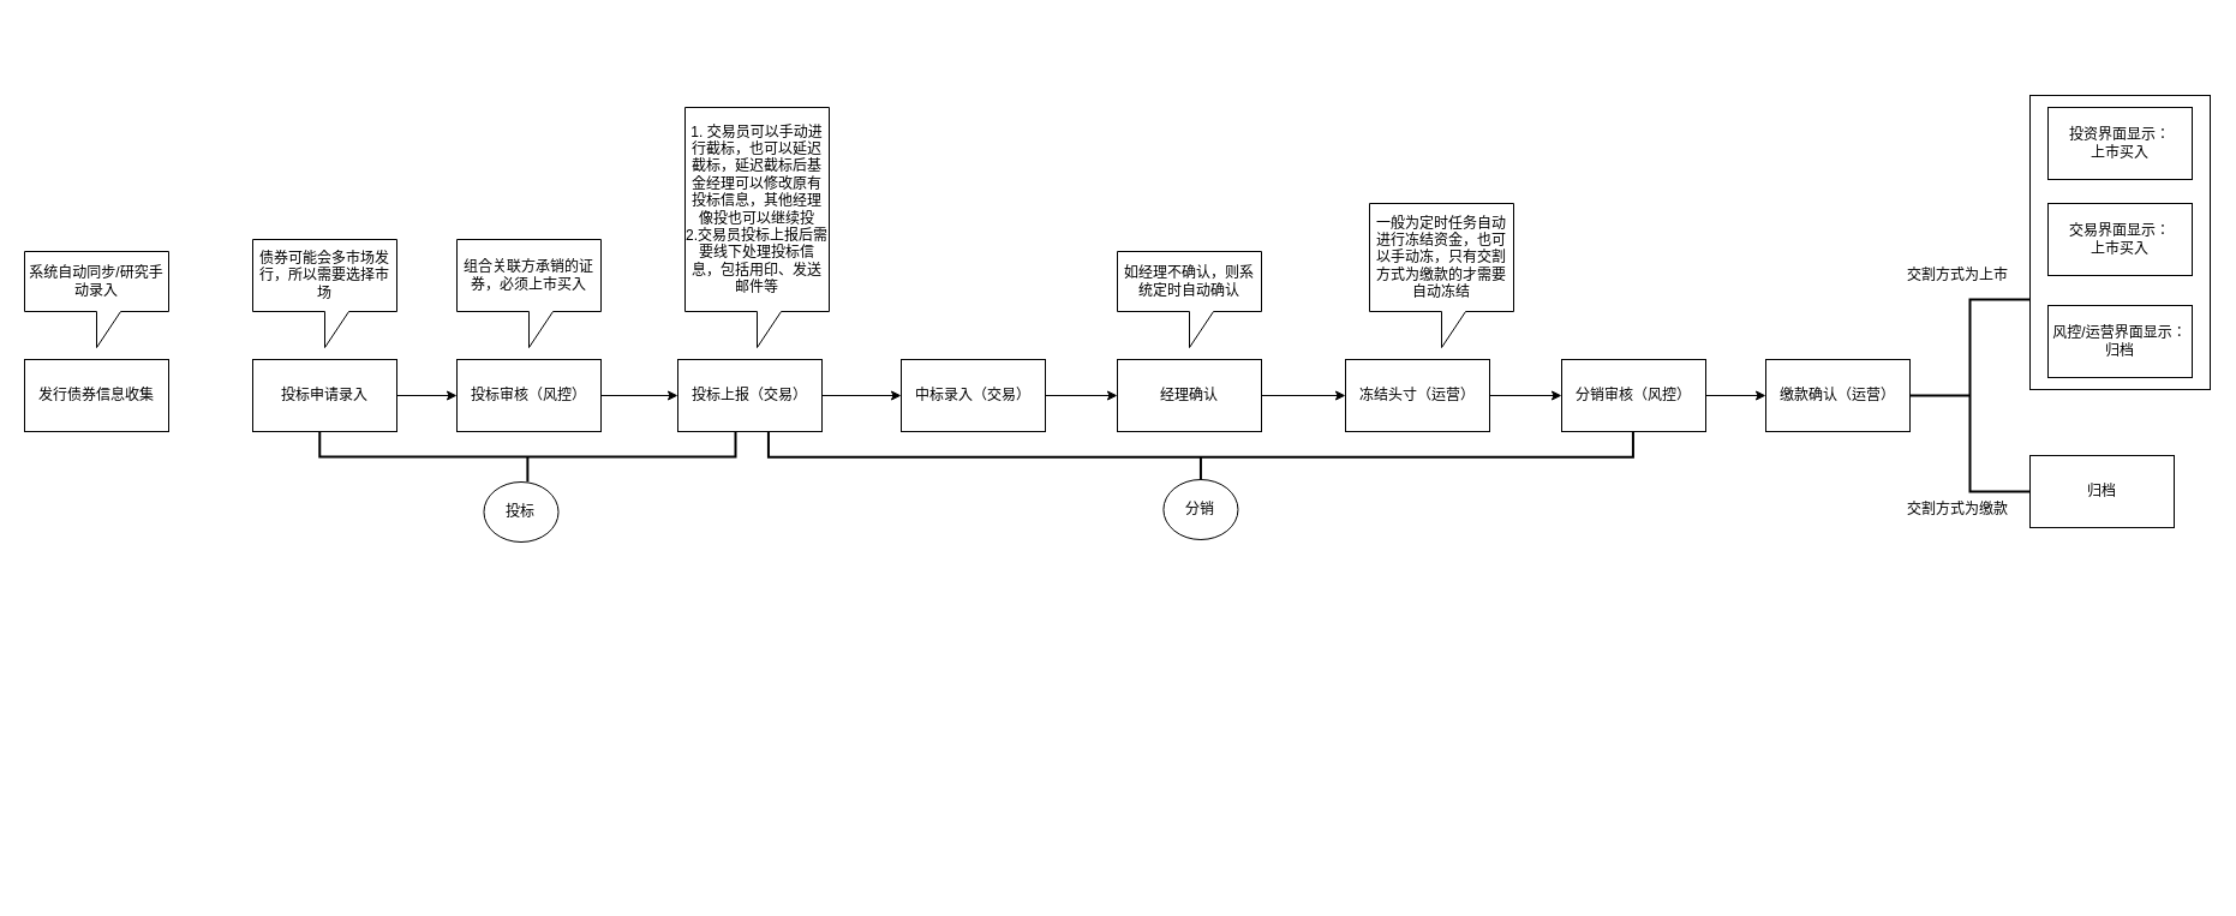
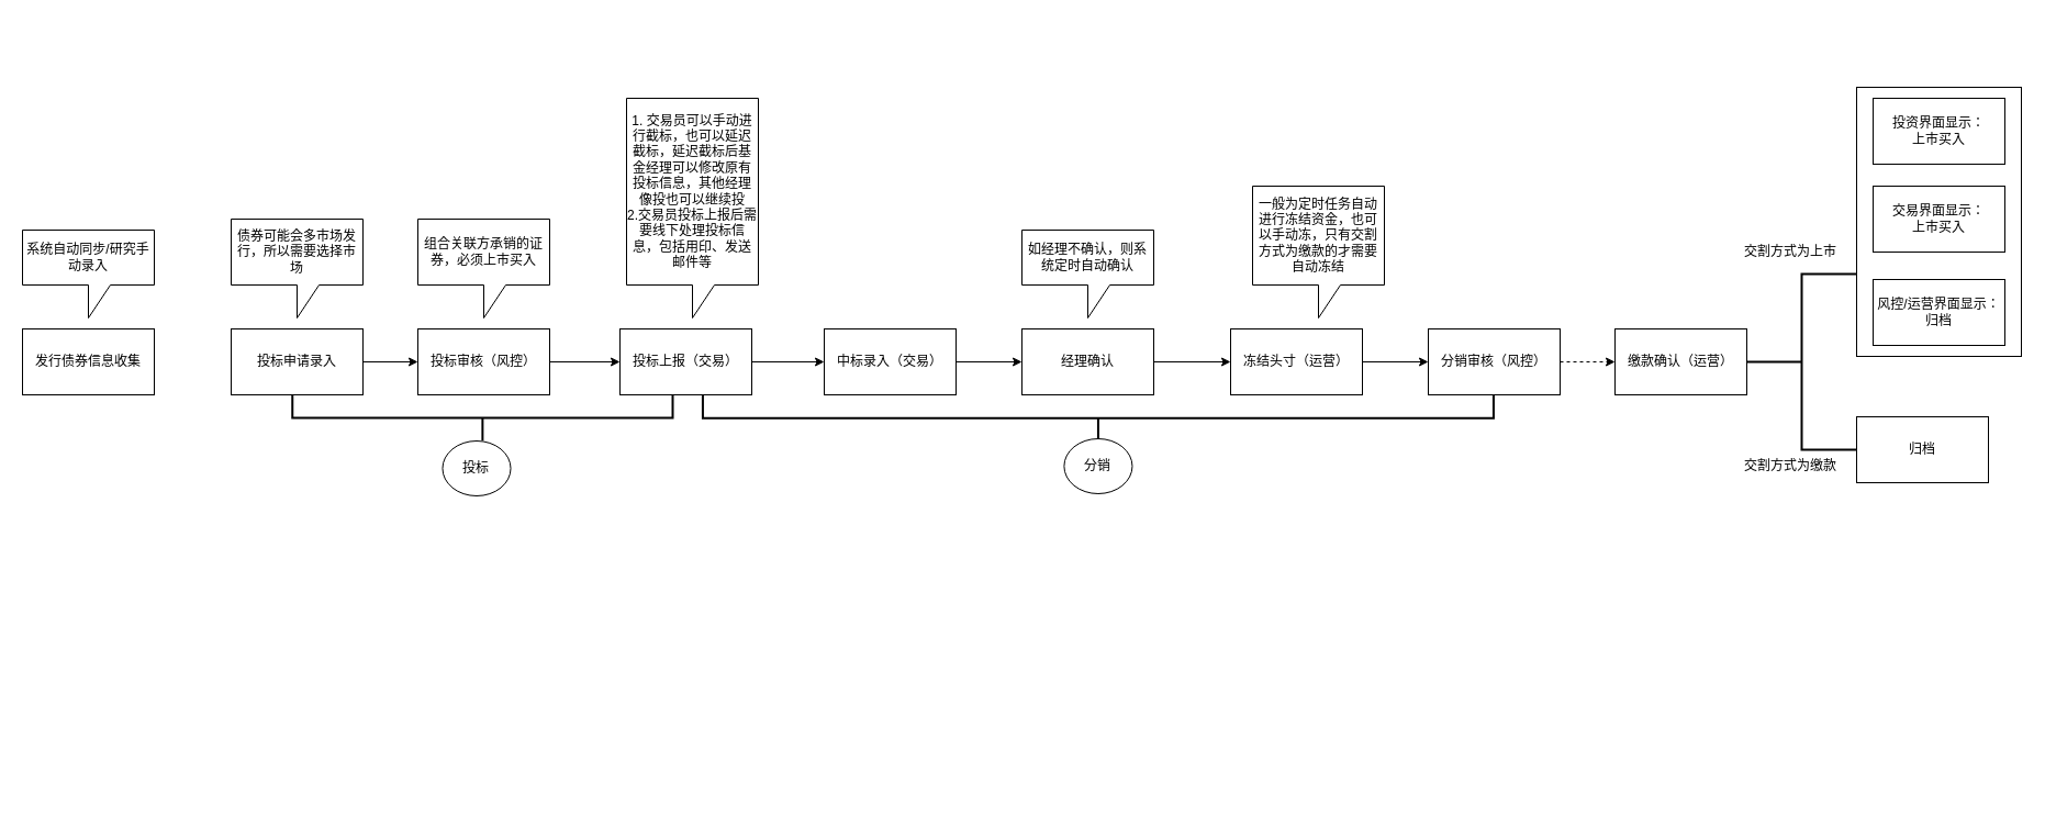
  <mxCell id="0" />
  <mxCell id="1" parent="0" />
  <mxCell id="2" style="edgeStyle=orthogonalEdgeStyle;rounded=0;orthogonalLoop=1;jettySize=auto;html=1;entryX=0;entryY=0.5;entryDx=0;entryDy=0;" parent="1" source="3" target="5" edge="1"><mxGeometry relative="1" as="geometry" /></mxCell>
  <mxCell id="3" value="投标申请录入" style="rounded=0;whiteSpace=wrap;html=1;" parent="1" vertex="1"><mxGeometry x="210" y="299" width="120" height="60" as="geometry" /></mxCell>
  <mxCell id="4" style="edgeStyle=orthogonalEdgeStyle;rounded=0;orthogonalLoop=1;jettySize=auto;html=1;entryX=0;entryY=0.5;entryDx=0;entryDy=0;" parent="1" source="5" target="7" edge="1"><mxGeometry relative="1" as="geometry" /></mxCell>
  <mxCell id="5" value="投标审核（风控）" style="rounded=0;whiteSpace=wrap;html=1;" parent="1" vertex="1"><mxGeometry x="380" y="299" width="120" height="60" as="geometry" /></mxCell>
  <mxCell id="6" style="edgeStyle=orthogonalEdgeStyle;rounded=0;orthogonalLoop=1;jettySize=auto;html=1;" parent="1" source="7" target="9" edge="1"><mxGeometry relative="1" as="geometry" /></mxCell>
  <mxCell id="7" value="投标上报（交易）" style="rounded=0;whiteSpace=wrap;html=1;" parent="1" vertex="1"><mxGeometry x="564" y="299" width="120" height="60" as="geometry" /></mxCell>
  <mxCell id="8" style="edgeStyle=orthogonalEdgeStyle;rounded=0;orthogonalLoop=1;jettySize=auto;html=1;entryX=0;entryY=0.5;entryDx=0;entryDy=0;" parent="1" source="9" target="11" edge="1"><mxGeometry relative="1" as="geometry" /></mxCell>
  <mxCell id="9" value="中标录入（交易）" style="rounded=0;whiteSpace=wrap;html=1;" parent="1" vertex="1"><mxGeometry x="750" y="299" width="120" height="60" as="geometry" /></mxCell>
  <mxCell id="10" style="edgeStyle=orthogonalEdgeStyle;rounded=0;orthogonalLoop=1;jettySize=auto;html=1;entryX=0;entryY=0.5;entryDx=0;entryDy=0;" parent="1" source="11" target="13" edge="1"><mxGeometry relative="1" as="geometry" /></mxCell>
  <mxCell id="11" value="经理确认" style="rounded=0;whiteSpace=wrap;html=1;" parent="1" vertex="1"><mxGeometry x="930" y="299" width="120" height="60" as="geometry" /></mxCell>
  <mxCell id="12" style="edgeStyle=orthogonalEdgeStyle;rounded=0;orthogonalLoop=1;jettySize=auto;html=1;entryX=0;entryY=0.5;entryDx=0;entryDy=0;" parent="1" source="13" target="15" edge="1"><mxGeometry relative="1" as="geometry" /></mxCell>
  <mxCell id="13" value="冻结头寸（运营）" style="rounded=0;whiteSpace=wrap;html=1;" parent="1" vertex="1"><mxGeometry x="1120" y="299" width="120" height="60" as="geometry" /></mxCell>
- <mxCell id="14" style="edgeStyle=orthogonalEdgeStyle;rounded=0;orthogonalLoop=1;jettySize=auto;html=1;entryX=0;entryY=0.5;entryDx=0;entryDy=0;" parent="1" source="15" target="16" edge="1"><mxGeometry relative="1" as="geometry" /></mxCell>
+ <mxCell id="14" style="edgeStyle=orthogonalEdgeStyle;rounded=0;orthogonalLoop=1;jettySize=auto;html=1;entryX=0;entryY=0.5;entryDx=0;entryDy=0;dashed=1;" parent="1" source="15" target="16" edge="1"><mxGeometry relative="1" as="geometry" /></mxCell>
  <mxCell id="15" value="分销审核（风控）" style="rounded=0;whiteSpace=wrap;html=1;" parent="1" vertex="1"><mxGeometry x="1300" y="299" width="120" height="60" as="geometry" /></mxCell>
  <mxCell id="16" value="缴款确认（运营）" style="rounded=0;whiteSpace=wrap;html=1;" parent="1" vertex="1"><mxGeometry x="1470" y="299" width="120" height="60" as="geometry" /></mxCell>
  <mxCell id="17" value="" style="group" parent="1" vertex="1" connectable="0"><mxGeometry x="259" y="355" width="331" height="212.5" as="geometry" /></mxCell>
  <mxCell id="18" value="" style="strokeWidth=2;html=1;shape=mxgraph.flowchart.annotation_2;align=left;labelPosition=right;pointerEvents=1;rotation=-90;" parent="17" vertex="1"><mxGeometry x="159.19" y="-148.12" width="41.38" height="346.25" as="geometry" /></mxCell>
  <mxCell id="19" value="投标" style="ellipse;whiteSpace=wrap;html=1;" parent="17" vertex="1"><mxGeometry x="143.469" y="46" width="62.062" height="50" as="geometry" /></mxCell>
  <mxCell id="20" value="" style="strokeWidth=2;html=1;shape=mxgraph.flowchart.annotation_2;align=left;labelPosition=right;pointerEvents=1;rotation=-90;" parent="1" vertex="1"><mxGeometry x="978.75" y="20.25" width="41.38" height="720" as="geometry" /></mxCell>
  <mxCell id="21" value="分销" style="ellipse;whiteSpace=wrap;html=1;" parent="1" vertex="1"><mxGeometry x="968.409" y="399" width="62.062" height="50" as="geometry" /></mxCell>
  <mxCell id="22" value="发行债券信息收集&lt;br&gt;" style="rounded=0;whiteSpace=wrap;html=1;" vertex="1" parent="1"><mxGeometry x="20" y="299" width="120" height="60" as="geometry" /></mxCell>
  <mxCell id="23" value="如经理不确认，则系统定时自动确认" style="shape=callout;whiteSpace=wrap;html=1;perimeter=calloutPerimeter;" vertex="1" parent="1"><mxGeometry x="930" y="209" width="120" height="80" as="geometry" /></mxCell>
  <mxCell id="24" value="系统自动同步/研究手动录入" style="shape=callout;whiteSpace=wrap;html=1;perimeter=calloutPerimeter;" vertex="1" parent="1"><mxGeometry x="20" y="209" width="120" height="80" as="geometry" /></mxCell>
  <mxCell id="25" value="1. 交易员可以手动进行截标，也可以延迟截标，延迟截标后基金经理可以修改原有投标信息，其他经理像投也可以继续投&lt;br&gt;2.交易员投标上报后需要线下处理投标信息，包括用印、发送邮件等" style="shape=callout;whiteSpace=wrap;html=1;perimeter=calloutPerimeter;" vertex="1" parent="1"><mxGeometry x="570" y="89" width="120" height="200" as="geometry" /></mxCell>
  <mxCell id="26" value="一般为定时任务自动进行冻结资金，也可以手动冻，只有交割方式为缴款的才需要自动冻结" style="shape=callout;whiteSpace=wrap;html=1;perimeter=calloutPerimeter;" vertex="1" parent="1"><mxGeometry x="1140" y="169" width="120" height="120" as="geometry" /></mxCell>
  <mxCell id="27" value="债券可能会多市场发行，所以需要选择市场" style="shape=callout;whiteSpace=wrap;html=1;perimeter=calloutPerimeter;" vertex="1" parent="1"><mxGeometry x="210" y="199" width="120" height="90" as="geometry" /></mxCell>
  <mxCell id="28" value="组合关联方承销的证券，必须上市买入" style="shape=callout;whiteSpace=wrap;html=1;perimeter=calloutPerimeter;" vertex="1" parent="1"><mxGeometry x="380" y="199" width="120" height="90" as="geometry" /></mxCell>
  <mxCell id="29" value="" style="strokeWidth=2;html=1;shape=mxgraph.flowchart.annotation_2;align=left;labelPosition=right;pointerEvents=1;" vertex="1" parent="1"><mxGeometry x="1590" y="249" width="100" height="160" as="geometry" /></mxCell>
  <mxCell id="30" value="归档" style="rounded=0;whiteSpace=wrap;html=1;" vertex="1" parent="1"><mxGeometry x="1690" y="379" width="120" height="60" as="geometry" /></mxCell>
  <mxCell id="31" value="交割方式为上市" style="text;html=1;strokeColor=none;fillColor=none;align=center;verticalAlign=middle;whiteSpace=wrap;rounded=0;" vertex="1" parent="1"><mxGeometry x="1560" y="214" width="140" height="30" as="geometry" /></mxCell>
  <mxCell id="32" value="交割方式为缴款" style="text;html=1;strokeColor=none;fillColor=none;align=center;verticalAlign=middle;whiteSpace=wrap;rounded=0;" vertex="1" parent="1"><mxGeometry x="1560" y="409" width="140" height="30" as="geometry" /></mxCell>
  <mxCell id="33" value="" style="rounded=0;whiteSpace=wrap;html=1;" vertex="1" parent="1"><mxGeometry x="1690" y="79" width="150" height="245" as="geometry" /></mxCell>
  <mxCell id="34" value="投资界面显示：&lt;br&gt;上市买入" style="rounded=0;whiteSpace=wrap;html=1;" vertex="1" parent="1"><mxGeometry x="1705" y="89" width="120" height="60" as="geometry" /></mxCell>
  <mxCell id="35" value="风控/运营界面显示：&lt;br&gt;归档" style="rounded=0;whiteSpace=wrap;html=1;" vertex="1" parent="1"><mxGeometry x="1705" y="254" width="120" height="60" as="geometry" /></mxCell>
  <mxCell id="36" value="交易界面显示：&lt;br&gt;上市买入" style="rounded=0;whiteSpace=wrap;html=1;" vertex="1" parent="1"><mxGeometry x="1705" y="169" width="120" height="60" as="geometry" /></mxCell>
